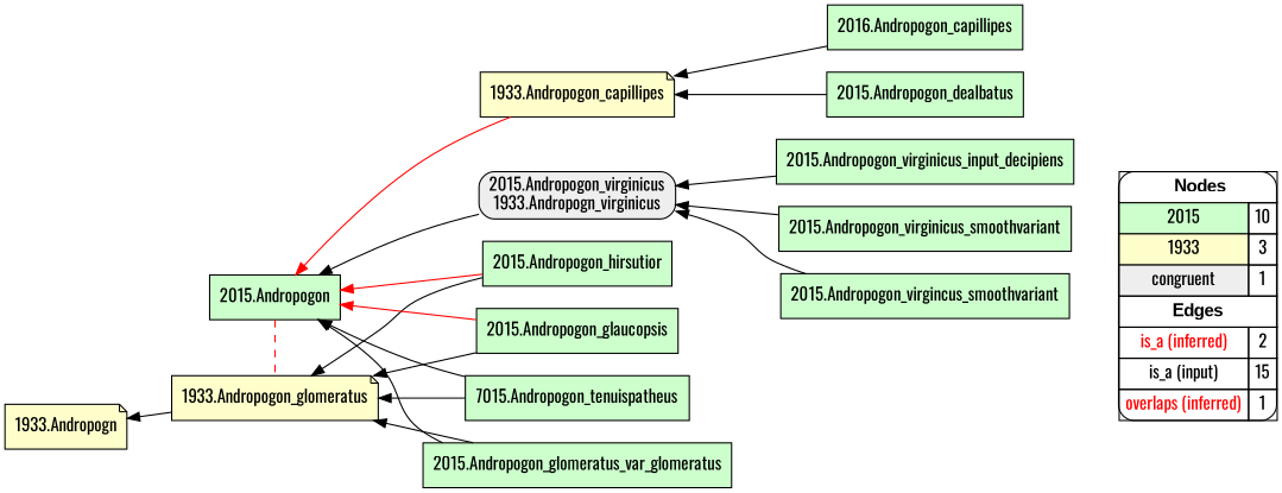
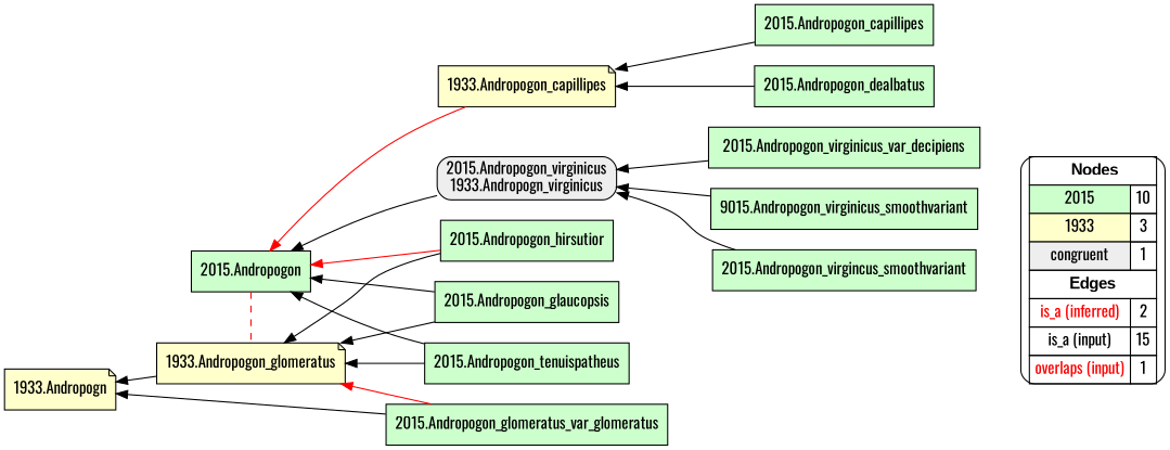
  digraph {
    fontname=Oswald
    rankdir=RL
    node [fillcolor="#CCFFCC" fontname=Oswald shape=box style=filled]
    edge [arrowhead=normal color="#000000" constraint=true fontname=Oswald penwidth=1 style=solid]
-   n1 [fillcolor=white label=<   <TABLE BORDER="0" CELLBORDER="1" CELLSPACING="0" CELLPADDING="4">  <TR> <TD COLSPAN="2"><font face="Arial Black"> Nodes</font></TD> </TR>  <TR>   <TD bgcolor="#CCFFCC" fontname="helvetica">2015</TD>   <TD>10</TD>   </TR>  <TR>   <TD bgcolor="#FFFFCC" fontname="helvetica">1933</TD>   <TD>3</TD>   </TR>  <TR>   <TD bgcolor="#EEEEEE" fontname="helvetica">congruent</TD>   <TD>1</TD>   </TR>  <TR> <TD COLSPAN="2"><font face = "Arial Black"> Edges </font></TD> </TR>  <TR>   <TD><font color ="#FF0000">is_a (inferred)</font></TD><TD>2</TD> </TR> <TR>   <TD><font color ="#000000">is_a (input)</font></TD><TD>15</TD> </TR> <TR>   <TD><font color ="#FF0000">overlaps (inferred)</font></TD><TD>1</TD> </TR> </TABLE>   > margin=0 style="filled,rounded"]
+   n1 [fillcolor=white label=<   <TABLE BORDER="0" CELLBORDER="1" CELLSPACING="0" CELLPADDING="4">  <TR> <TD COLSPAN="2"><font face="Arial Black"> Nodes</font></TD> </TR>  <TR>   <TD bgcolor="#CCFFCC" fontname="helvetica">2015</TD>   <TD>10</TD>   </TR>  <TR>   <TD bgcolor="#FFFFCC" fontname="helvetica">1933</TD>   <TD>3</TD>   </TR>  <TR>   <TD bgcolor="#EEEEEE" fontname="helvetica">congruent</TD>   <TD>1</TD>   </TR>  <TR> <TD COLSPAN="2"><font face = "Arial Black"> Edges </font></TD> </TR>  <TR>   <TD><font color ="#FF0000">is_a (inferred)</font></TD><TD>2</TD> </TR> <TR>   <TD><font color ="#000000">is_a (input)</font></TD><TD>15</TD> </TR> <TR>   <TD><font color ="#FF0000">overlaps (input)</font></TD><TD>1</TD> </TR> </TABLE>   > margin=0 style="filled,rounded"]
    "2015.Andropogon_hirsutior"
    "2015.Andropogon"
    "1933.Andropogon_glomeratus" [fillcolor="#FFFFCC" shape=note]
    "1933.Andropogn" [fillcolor="#FFFFCC" shape=note]
    "2015.Andropogon_glaucopsis"
    "1933.Andropogon_capillipes" [fillcolor="#FFFFCC" shape=note]
    "2015.Andropogon_dealbatus"
-   "2015.Andropogon_capillipes" [label="2016.Andropogon_capillipes"]
+   "2015.Andropogon_capillipes"
    "2015.Andropogon_virginicus\n1933.Andropogn_virginicus" [fillcolor="#EEEEEE" style="filled,rounded"]
-   "2015.Andropogon_virginicus_var_decipiens" [label="2015.Andropogon_virginicus_input_decipiens"]
-   "2015.Andropogon_tenuispatheus" [label="7015.Andropogon_tenuispatheus"]
-   "2015.Andropogon_virginicus_smoothvariant"
+   "2015.Andropogon_virginicus_var_decipiens"
+   "2015.Andropogon_tenuispatheus"
+   "2015.Andropogon_virginicus_smoothvariant" [label="9015.Andropogon_virginicus_smoothvariant"]
    "2015.Andropogon_glomeratus_var_glomeratus"
    n15 [label="2015.Andropogon_virgincus_smoothvariant"]
    subgraph sub_1 {
      rank=source
      n1
    }
    "2015.Andropogon_hirsutior" -> "2015.Andropogon" [color="#FF0000"]
    "2015.Andropogon_hirsutior" -> "1933.Andropogon_glomeratus"
    "2015.Andropogon" -> "1933.Andropogon_glomeratus" [arrowhead=none color="#FF0000" constraint=false style=dashed]
    "1933.Andropogon_glomeratus" -> "1933.Andropogn"
-   "2015.Andropogon_glaucopsis" -> "2015.Andropogon" [color="#FF0000"]
+   "2015.Andropogon_glaucopsis" -> "2015.Andropogon"
    "2015.Andropogon_glaucopsis" -> "1933.Andropogon_glomeratus"
    "1933.Andropogon_capillipes" -> "2015.Andropogon" [color="#FF0000"]
    "2015.Andropogon_dealbatus" -> "1933.Andropogon_capillipes"
    "2015.Andropogon_capillipes" -> "1933.Andropogon_capillipes"
    "2015.Andropogon_virginicus\n1933.Andropogn_virginicus" -> "2015.Andropogon"
    "2015.Andropogon_virginicus_var_decipiens" -> "2015.Andropogon_virginicus\n1933.Andropogn_virginicus"
    "2015.Andropogon_tenuispatheus" -> "2015.Andropogon"
    "2015.Andropogon_tenuispatheus" -> "1933.Andropogon_glomeratus"
    "2015.Andropogon_virginicus_smoothvariant" -> "2015.Andropogon_virginicus\n1933.Andropogn_virginicus"
-   "2015.Andropogon_glomeratus_var_glomeratus" -> "2015.Andropogon"
-   "2015.Andropogon_glomeratus_var_glomeratus" -> "1933.Andropogon_glomeratus"
+   "2015.Andropogon_glomeratus_var_glomeratus" -> "1933.Andropogn"
+   "2015.Andropogon_glomeratus_var_glomeratus" -> "1933.Andropogon_glomeratus" [color="#FF0000"]
    n15 -> "2015.Andropogon_virginicus\n1933.Andropogn_virginicus"
  }
